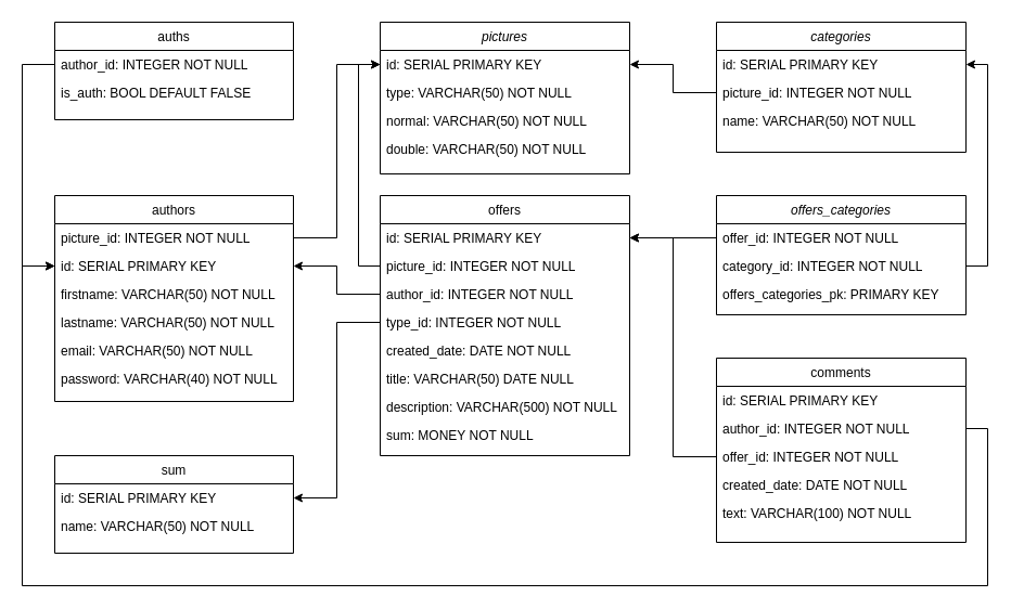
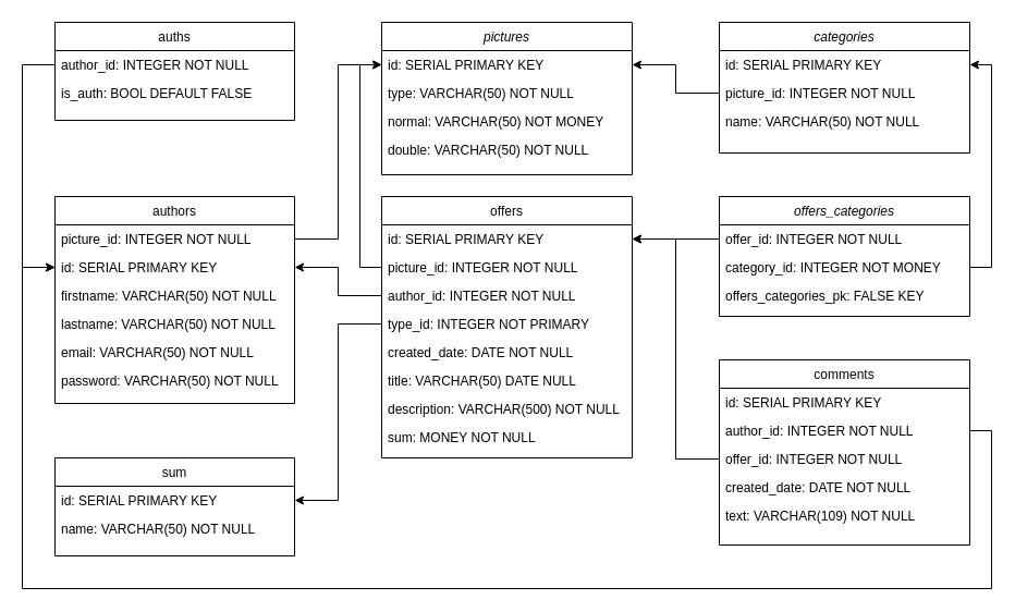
  <mxCell id="0" />
  <mxCell id="1" parent="0" />
  <mxCell id="2" style="edgeStyle=orthogonalEdgeStyle;rounded=0;orthogonalLoop=1;jettySize=auto;html=1;exitX=1;exitY=0.5;exitDx=0;exitDy=0;entryX=1;entryY=0.5;entryDx=0;entryDy=0;startArrow=classic;startFill=1;endArrow=none;endFill=0;" parent="1" source="9" target="5" edge="1"><mxGeometry relative="1" as="geometry"><Array as="points"><mxPoint x="910" y="59" /><mxPoint x="910" y="245" /></Array></mxGeometry></mxCell>
  <mxCell id="3" value="offers_categories" style="swimlane;fontStyle=2;align=center;verticalAlign=top;childLayout=stackLayout;horizontal=1;startSize=26;horizontalStack=0;resizeParent=1;resizeLast=0;collapsible=1;marginBottom=0;rounded=0;shadow=0;strokeWidth=1;" parent="1" vertex="1"><mxGeometry x="660" y="180" width="230" height="110" as="geometry"><mxRectangle x="230" y="140" width="160" height="26" as="alternateBounds" /></mxGeometry></mxCell>
  <mxCell id="4" value="offer_id: INTEGER NOT NULL" style="text;align=left;verticalAlign=top;spacingLeft=4;spacingRight=4;overflow=hidden;rotatable=0;points=[[0,0.5],[1,0.5]];portConstraint=eastwest;" parent="3" vertex="1"><mxGeometry y="26" width="230" height="26" as="geometry" /></mxCell>
- <mxCell id="5" value="category_id: INTEGER NOT NULL" style="text;align=left;verticalAlign=top;spacingLeft=4;spacingRight=4;overflow=hidden;rotatable=0;points=[[0,0.5],[1,0.5]];portConstraint=eastwest;rounded=0;shadow=0;html=0;" parent="3" vertex="1"><mxGeometry y="52" width="230" height="26" as="geometry" /></mxCell>
- <mxCell id="6" value="offers_categories_pk: PRIMARY KEY" style="text;align=left;verticalAlign=top;spacingLeft=4;spacingRight=4;overflow=hidden;rotatable=0;points=[[0,0.5],[1,0.5]];portConstraint=eastwest;rounded=0;shadow=0;html=0;" parent="3" vertex="1"><mxGeometry y="78" width="230" height="26" as="geometry" /></mxCell>
+ <mxCell id="5" value="category_id: INTEGER NOT MONEY" style="text;align=left;verticalAlign=top;spacingLeft=4;spacingRight=4;overflow=hidden;rotatable=0;points=[[0,0.5],[1,0.5]];portConstraint=eastwest;rounded=0;shadow=0;html=0;" parent="3" vertex="1"><mxGeometry y="52" width="230" height="26" as="geometry" /></mxCell>
+ <mxCell id="6" value="offers_categories_pk: FALSE KEY" style="text;align=left;verticalAlign=top;spacingLeft=4;spacingRight=4;overflow=hidden;rotatable=0;points=[[0,0.5],[1,0.5]];portConstraint=eastwest;rounded=0;shadow=0;html=0;" parent="3" vertex="1"><mxGeometry y="78" width="230" height="26" as="geometry" /></mxCell>
  <mxCell id="7" style="edgeStyle=orthogonalEdgeStyle;rounded=0;orthogonalLoop=1;jettySize=auto;html=1;exitX=0;exitY=0.5;exitDx=0;exitDy=0;entryX=1;entryY=0.5;entryDx=0;entryDy=0;" parent="1" source="4" target="20" edge="1"><mxGeometry relative="1" as="geometry" /></mxCell>
  <mxCell id="8" value="categories" style="swimlane;fontStyle=2;align=center;verticalAlign=top;childLayout=stackLayout;horizontal=1;startSize=26;horizontalStack=0;resizeParent=1;resizeLast=0;collapsible=1;marginBottom=0;rounded=0;shadow=0;strokeWidth=1;" parent="1" vertex="1"><mxGeometry x="660" y="20" width="230" height="120" as="geometry"><mxRectangle x="230" y="140" width="160" height="26" as="alternateBounds" /></mxGeometry></mxCell>
  <mxCell id="9" value="id: SERIAL PRIMARY KEY" style="text;align=left;verticalAlign=top;spacingLeft=4;spacingRight=4;overflow=hidden;rotatable=0;points=[[0,0.5],[1,0.5]];portConstraint=eastwest;" parent="8" vertex="1"><mxGeometry y="26" width="230" height="26" as="geometry" /></mxCell>
  <mxCell id="10" value="picture_id: INTEGER NOT NULL" style="text;align=left;verticalAlign=top;spacingLeft=4;spacingRight=4;overflow=hidden;rotatable=0;points=[[0,0.5],[1,0.5]];portConstraint=eastwest;rounded=0;shadow=0;html=0;" parent="8" vertex="1"><mxGeometry y="52" width="230" height="26" as="geometry" /></mxCell>
  <mxCell id="11" value="name: VARCHAR(50) NOT NULL" style="text;align=left;verticalAlign=top;spacingLeft=4;spacingRight=4;overflow=hidden;rotatable=0;points=[[0,0.5],[1,0.5]];portConstraint=eastwest;rounded=0;shadow=0;html=0;" parent="8" vertex="1"><mxGeometry y="78" width="230" height="26" as="geometry" /></mxCell>
  <mxCell id="12" style="edgeStyle=orthogonalEdgeStyle;rounded=0;orthogonalLoop=1;jettySize=auto;html=1;exitX=1;exitY=0.5;exitDx=0;exitDy=0;endArrow=classic;endFill=1;entryX=0;entryY=0.5;entryDx=0;entryDy=0;" parent="1" source="15" target="32" edge="1"><mxGeometry relative="1" as="geometry"><Array as="points"><mxPoint x="910" y="395" /><mxPoint x="910" y="540" /><mxPoint x="20" y="540" /><mxPoint x="20" y="245" /></Array></mxGeometry></mxCell>
  <mxCell id="13" value="comments" style="swimlane;fontStyle=0;align=center;verticalAlign=top;childLayout=stackLayout;horizontal=1;startSize=26;horizontalStack=0;resizeParent=1;resizeLast=0;collapsible=1;marginBottom=0;rounded=0;shadow=0;strokeWidth=1;" parent="1" vertex="1"><mxGeometry x="660" y="330" width="230" height="170" as="geometry"><mxRectangle x="340" y="380" width="170" height="26" as="alternateBounds" /></mxGeometry></mxCell>
  <mxCell id="14" value="id: SERIAL PRIMARY KEY" style="text;align=left;verticalAlign=top;spacingLeft=4;spacingRight=4;overflow=hidden;rotatable=0;points=[[0,0.5],[1,0.5]];portConstraint=eastwest;" parent="13" vertex="1"><mxGeometry y="26" width="230" height="26" as="geometry" /></mxCell>
  <mxCell id="15" value="author_id: INTEGER NOT NULL" style="text;align=left;verticalAlign=top;spacingLeft=4;spacingRight=4;overflow=hidden;rotatable=0;points=[[0,0.5],[1,0.5]];portConstraint=eastwest;" parent="13" vertex="1"><mxGeometry y="52" width="230" height="26" as="geometry" /></mxCell>
  <mxCell id="16" value="offer_id: INTEGER NOT NULL" style="text;align=left;verticalAlign=top;spacingLeft=4;spacingRight=4;overflow=hidden;rotatable=0;points=[[0,0.5],[1,0.5]];portConstraint=eastwest;" parent="13" vertex="1"><mxGeometry y="78" width="230" height="26" as="geometry" /></mxCell>
  <mxCell id="17" value="created_date: DATE NOT NULL" style="text;align=left;verticalAlign=top;spacingLeft=4;spacingRight=4;overflow=hidden;rotatable=0;points=[[0,0.5],[1,0.5]];portConstraint=eastwest;rounded=0;shadow=0;html=0;" parent="13" vertex="1"><mxGeometry y="104" width="230" height="26" as="geometry" /></mxCell>
- <mxCell id="18" value="text: VARCHAR(100) NOT NULL" style="text;align=left;verticalAlign=top;spacingLeft=4;spacingRight=4;overflow=hidden;rotatable=0;points=[[0,0.5],[1,0.5]];portConstraint=eastwest;" parent="13" vertex="1"><mxGeometry y="130" width="230" height="26" as="geometry" /></mxCell>
+ <mxCell id="18" value="text: VARCHAR(109) NOT NULL" style="text;align=left;verticalAlign=top;spacingLeft=4;spacingRight=4;overflow=hidden;rotatable=0;points=[[0,0.5],[1,0.5]];portConstraint=eastwest;" parent="13" vertex="1"><mxGeometry y="130" width="230" height="26" as="geometry" /></mxCell>
  <mxCell id="19" value="offers" style="swimlane;fontStyle=0;align=center;verticalAlign=top;childLayout=stackLayout;horizontal=1;startSize=26;horizontalStack=0;resizeParent=1;resizeLast=0;collapsible=1;marginBottom=0;rounded=0;shadow=0;strokeWidth=1;" parent="1" vertex="1"><mxGeometry x="350" y="180" width="230" height="240" as="geometry"><mxRectangle x="340" y="380" width="170" height="26" as="alternateBounds" /></mxGeometry></mxCell>
  <mxCell id="20" value="id: SERIAL PRIMARY KEY" style="text;align=left;verticalAlign=top;spacingLeft=4;spacingRight=4;overflow=hidden;rotatable=0;points=[[0,0.5],[1,0.5]];portConstraint=eastwest;" parent="19" vertex="1"><mxGeometry y="26" width="230" height="26" as="geometry" /></mxCell>
  <mxCell id="21" value="picture_id: INTEGER NOT NULL" style="text;align=left;verticalAlign=top;spacingLeft=4;spacingRight=4;overflow=hidden;rotatable=0;points=[[0,0.5],[1,0.5]];portConstraint=eastwest;" parent="19" vertex="1"><mxGeometry y="52" width="230" height="26" as="geometry" /></mxCell>
  <mxCell id="22" value="author_id: INTEGER NOT NULL" style="text;align=left;verticalAlign=top;spacingLeft=4;spacingRight=4;overflow=hidden;rotatable=0;points=[[0,0.5],[1,0.5]];portConstraint=eastwest;" parent="19" vertex="1"><mxGeometry y="78" width="230" height="26" as="geometry" /></mxCell>
- <mxCell id="23" value="type_id: INTEGER NOT NULL" style="text;align=left;verticalAlign=top;spacingLeft=4;spacingRight=4;overflow=hidden;rotatable=0;points=[[0,0.5],[1,0.5]];portConstraint=eastwest;" parent="19" vertex="1"><mxGeometry y="104" width="230" height="26" as="geometry" /></mxCell>
+ <mxCell id="23" value="type_id: INTEGER NOT PRIMARY" style="text;align=left;verticalAlign=top;spacingLeft=4;spacingRight=4;overflow=hidden;rotatable=0;points=[[0,0.5],[1,0.5]];portConstraint=eastwest;" parent="19" vertex="1"><mxGeometry y="104" width="230" height="26" as="geometry" /></mxCell>
  <mxCell id="24" value="created_date: DATE NOT NULL" style="text;align=left;verticalAlign=top;spacingLeft=4;spacingRight=4;overflow=hidden;rotatable=0;points=[[0,0.5],[1,0.5]];portConstraint=eastwest;rounded=0;shadow=0;html=0;" parent="19" vertex="1"><mxGeometry y="130" width="230" height="26" as="geometry" /></mxCell>
  <mxCell id="25" value="title: VARCHAR(50) DATE NULL" style="text;align=left;verticalAlign=top;spacingLeft=4;spacingRight=4;overflow=hidden;rotatable=0;points=[[0,0.5],[1,0.5]];portConstraint=eastwest;" parent="19" vertex="1"><mxGeometry y="156" width="230" height="26" as="geometry" /></mxCell>
  <mxCell id="26" value="description: VARCHAR(500) NOT NULL" style="text;align=left;verticalAlign=top;spacingLeft=4;spacingRight=4;overflow=hidden;rotatable=0;points=[[0,0.5],[1,0.5]];portConstraint=eastwest;" parent="19" vertex="1"><mxGeometry y="182" width="230" height="26" as="geometry" /></mxCell>
  <mxCell id="27" value="sum: MONEY NOT NULL" style="text;align=left;verticalAlign=top;spacingLeft=4;spacingRight=4;overflow=hidden;rotatable=0;points=[[0,0.5],[1,0.5]];portConstraint=eastwest;" parent="19" vertex="1"><mxGeometry y="208" width="230" height="26" as="geometry" /></mxCell>
  <mxCell id="28" style="edgeStyle=orthogonalEdgeStyle;rounded=0;orthogonalLoop=1;jettySize=auto;html=1;exitX=0;exitY=0.5;exitDx=0;exitDy=0;entryX=1;entryY=0.5;entryDx=0;entryDy=0;endArrow=classic;endFill=1;" parent="1" source="10" target="42" edge="1"><mxGeometry relative="1" as="geometry" /></mxCell>
  <mxCell id="29" style="edgeStyle=orthogonalEdgeStyle;rounded=0;orthogonalLoop=1;jettySize=auto;html=1;entryX=1;entryY=0.5;entryDx=0;entryDy=0;endArrow=classic;endFill=1;" parent="1" source="22" target="32" edge="1"><mxGeometry relative="1" as="geometry" /></mxCell>
  <mxCell id="30" value="authors" style="swimlane;fontStyle=0;align=center;verticalAlign=top;childLayout=stackLayout;horizontal=1;startSize=26;horizontalStack=0;resizeParent=1;resizeLast=0;collapsible=1;marginBottom=0;rounded=0;shadow=0;strokeWidth=1;" parent="1" vertex="1"><mxGeometry x="50" y="180" width="220" height="190" as="geometry"><mxRectangle x="340" y="380" width="170" height="26" as="alternateBounds" /></mxGeometry></mxCell>
  <mxCell id="31" value="picture_id: INTEGER NOT NULL" style="text;align=left;verticalAlign=top;spacingLeft=4;spacingRight=4;overflow=hidden;rotatable=0;points=[[0,0.5],[1,0.5]];portConstraint=eastwest;" parent="30" vertex="1"><mxGeometry y="26" width="220" height="26" as="geometry" /></mxCell>
  <mxCell id="32" value="id: SERIAL PRIMARY KEY" style="text;align=left;verticalAlign=top;spacingLeft=4;spacingRight=4;overflow=hidden;rotatable=0;points=[[0,0.5],[1,0.5]];portConstraint=eastwest;" parent="30" vertex="1"><mxGeometry y="52" width="220" height="26" as="geometry" /></mxCell>
  <mxCell id="33" value="firstname: VARCHAR(50) NOT NULL" style="text;align=left;verticalAlign=top;spacingLeft=4;spacingRight=4;overflow=hidden;rotatable=0;points=[[0,0.5],[1,0.5]];portConstraint=eastwest;" parent="30" vertex="1"><mxGeometry y="78" width="220" height="26" as="geometry" /></mxCell>
  <mxCell id="34" value="lastname: VARCHAR(50) NOT NULL" style="text;align=left;verticalAlign=top;spacingLeft=4;spacingRight=4;overflow=hidden;rotatable=0;points=[[0,0.5],[1,0.5]];portConstraint=eastwest;" parent="30" vertex="1"><mxGeometry y="104" width="220" height="26" as="geometry" /></mxCell>
  <mxCell id="35" value="email: VARCHAR(50) NOT NULL" style="text;align=left;verticalAlign=top;spacingLeft=4;spacingRight=4;overflow=hidden;rotatable=0;points=[[0,0.5],[1,0.5]];portConstraint=eastwest;" parent="30" vertex="1"><mxGeometry y="130" width="220" height="26" as="geometry" /></mxCell>
- <mxCell id="36" value="password: VARCHAR(40) NOT NULL" style="text;align=left;verticalAlign=top;spacingLeft=4;spacingRight=4;overflow=hidden;rotatable=0;points=[[0,0.5],[1,0.5]];portConstraint=eastwest;" parent="30" vertex="1"><mxGeometry y="156" width="220" height="26" as="geometry" /></mxCell>
+ <mxCell id="36" value="password: VARCHAR(50) NOT NULL" style="text;align=left;verticalAlign=top;spacingLeft=4;spacingRight=4;overflow=hidden;rotatable=0;points=[[0,0.5],[1,0.5]];portConstraint=eastwest;" parent="30" vertex="1"><mxGeometry y="156" width="220" height="26" as="geometry" /></mxCell>
  <mxCell id="37" value="sum" style="swimlane;fontStyle=0;align=center;verticalAlign=top;childLayout=stackLayout;horizontal=1;startSize=26;horizontalStack=0;resizeParent=1;resizeLast=0;collapsible=1;marginBottom=0;rounded=0;shadow=0;strokeWidth=1;" parent="1" vertex="1"><mxGeometry x="50" y="420" width="220" height="90" as="geometry"><mxRectangle x="340" y="380" width="170" height="26" as="alternateBounds" /></mxGeometry></mxCell>
  <mxCell id="38" value="id: SERIAL PRIMARY KEY" style="text;align=left;verticalAlign=top;spacingLeft=4;spacingRight=4;overflow=hidden;rotatable=0;points=[[0,0.5],[1,0.5]];portConstraint=eastwest;" parent="37" vertex="1"><mxGeometry y="26" width="220" height="26" as="geometry" /></mxCell>
  <mxCell id="39" value="name: VARCHAR(50) NOT NULL" style="text;align=left;verticalAlign=top;spacingLeft=4;spacingRight=4;overflow=hidden;rotatable=0;points=[[0,0.5],[1,0.5]];portConstraint=eastwest;" parent="37" vertex="1"><mxGeometry y="52" width="220" height="26" as="geometry" /></mxCell>
  <mxCell id="40" style="edgeStyle=orthogonalEdgeStyle;rounded=0;orthogonalLoop=1;jettySize=auto;html=1;exitX=0;exitY=0.5;exitDx=0;exitDy=0;entryX=1;entryY=0.5;entryDx=0;entryDy=0;endArrow=classic;endFill=1;" parent="1" source="23" target="38" edge="1"><mxGeometry relative="1" as="geometry" /></mxCell>
  <mxCell id="41" value="pictures" style="swimlane;fontStyle=2;align=center;verticalAlign=top;childLayout=stackLayout;horizontal=1;startSize=26;horizontalStack=0;resizeParent=1;resizeLast=0;collapsible=1;marginBottom=0;rounded=0;shadow=0;strokeWidth=1;" parent="1" vertex="1"><mxGeometry x="350" y="20" width="230" height="140" as="geometry"><mxRectangle x="230" y="140" width="160" height="26" as="alternateBounds" /></mxGeometry></mxCell>
  <mxCell id="42" value="id: SERIAL PRIMARY KEY" style="text;align=left;verticalAlign=top;spacingLeft=4;spacingRight=4;overflow=hidden;rotatable=0;points=[[0,0.5],[1,0.5]];portConstraint=eastwest;" parent="41" vertex="1"><mxGeometry y="26" width="230" height="26" as="geometry" /></mxCell>
  <mxCell id="43" value="type: VARCHAR(50) NOT NULL" style="text;align=left;verticalAlign=top;spacingLeft=4;spacingRight=4;overflow=hidden;rotatable=0;points=[[0,0.5],[1,0.5]];portConstraint=eastwest;rounded=0;shadow=0;html=0;" vertex="1" parent="41"><mxGeometry y="52" width="230" height="26" as="geometry" /></mxCell>
- <mxCell id="44" value="normal: VARCHAR(50) NOT NULL" style="text;align=left;verticalAlign=top;spacingLeft=4;spacingRight=4;overflow=hidden;rotatable=0;points=[[0,0.5],[1,0.5]];portConstraint=eastwest;rounded=0;shadow=0;html=0;" parent="41" vertex="1"><mxGeometry y="78" width="230" height="26" as="geometry" /></mxCell>
+ <mxCell id="44" value="normal: VARCHAR(50) NOT MONEY" style="text;align=left;verticalAlign=top;spacingLeft=4;spacingRight=4;overflow=hidden;rotatable=0;points=[[0,0.5],[1,0.5]];portConstraint=eastwest;rounded=0;shadow=0;html=0;" parent="41" vertex="1"><mxGeometry y="78" width="230" height="26" as="geometry" /></mxCell>
  <mxCell id="45" value="double: VARCHAR(50) NOT NULL" style="text;align=left;verticalAlign=top;spacingLeft=4;spacingRight=4;overflow=hidden;rotatable=0;points=[[0,0.5],[1,0.5]];portConstraint=eastwest;rounded=0;shadow=0;html=0;" parent="41" vertex="1"><mxGeometry y="104" width="230" height="26" as="geometry" /></mxCell>
  <mxCell id="46" style="edgeStyle=orthogonalEdgeStyle;rounded=0;orthogonalLoop=1;jettySize=auto;html=1;exitX=0;exitY=0.5;exitDx=0;exitDy=0;entryX=0;entryY=0.5;entryDx=0;entryDy=0;" parent="1" source="21" target="42" edge="1"><mxGeometry relative="1" as="geometry" /></mxCell>
  <mxCell id="47" style="edgeStyle=orthogonalEdgeStyle;rounded=0;orthogonalLoop=1;jettySize=auto;html=1;entryX=1;entryY=0.5;entryDx=0;entryDy=0;endArrow=classic;endFill=1;" parent="1" source="16" target="20" edge="1"><mxGeometry relative="1" as="geometry" /></mxCell>
  <mxCell id="48" style="edgeStyle=orthogonalEdgeStyle;rounded=0;orthogonalLoop=1;jettySize=auto;html=1;entryX=0;entryY=0.5;entryDx=0;entryDy=0;endArrow=classic;endFill=1;" parent="1" source="31" target="42" edge="1"><mxGeometry relative="1" as="geometry" /></mxCell>
  <mxCell id="49" value="auths" style="swimlane;fontStyle=0;align=center;verticalAlign=top;childLayout=stackLayout;horizontal=1;startSize=26;horizontalStack=0;resizeParent=1;resizeLast=0;collapsible=1;marginBottom=0;rounded=0;shadow=0;strokeWidth=1;" vertex="1" parent="1"><mxGeometry x="50" y="20" width="220" height="90" as="geometry"><mxRectangle x="340" y="380" width="170" height="26" as="alternateBounds" /></mxGeometry></mxCell>
  <mxCell id="50" value="author_id: INTEGER NOT NULL" style="text;align=left;verticalAlign=top;spacingLeft=4;spacingRight=4;overflow=hidden;rotatable=0;points=[[0,0.5],[1,0.5]];portConstraint=eastwest;" vertex="1" parent="49"><mxGeometry y="26" width="220" height="26" as="geometry" /></mxCell>
  <mxCell id="51" value="is_auth: BOOL DEFAULT FALSE" style="text;align=left;verticalAlign=top;spacingLeft=4;spacingRight=4;overflow=hidden;rotatable=0;points=[[0,0.5],[1,0.5]];portConstraint=eastwest;" vertex="1" parent="49"><mxGeometry y="52" width="220" height="26" as="geometry" /></mxCell>
  <mxCell id="52" style="edgeStyle=orthogonalEdgeStyle;rounded=0;orthogonalLoop=1;jettySize=auto;html=1;exitX=0;exitY=0.5;exitDx=0;exitDy=0;entryX=0;entryY=0.5;entryDx=0;entryDy=0;" edge="1" parent="1" source="50" target="32"><mxGeometry relative="1" as="geometry"><mxPoint x="20" y="240" as="targetPoint" /><Array as="points"><mxPoint x="20" y="59" /><mxPoint x="20" y="245" /></Array></mxGeometry></mxCell>
